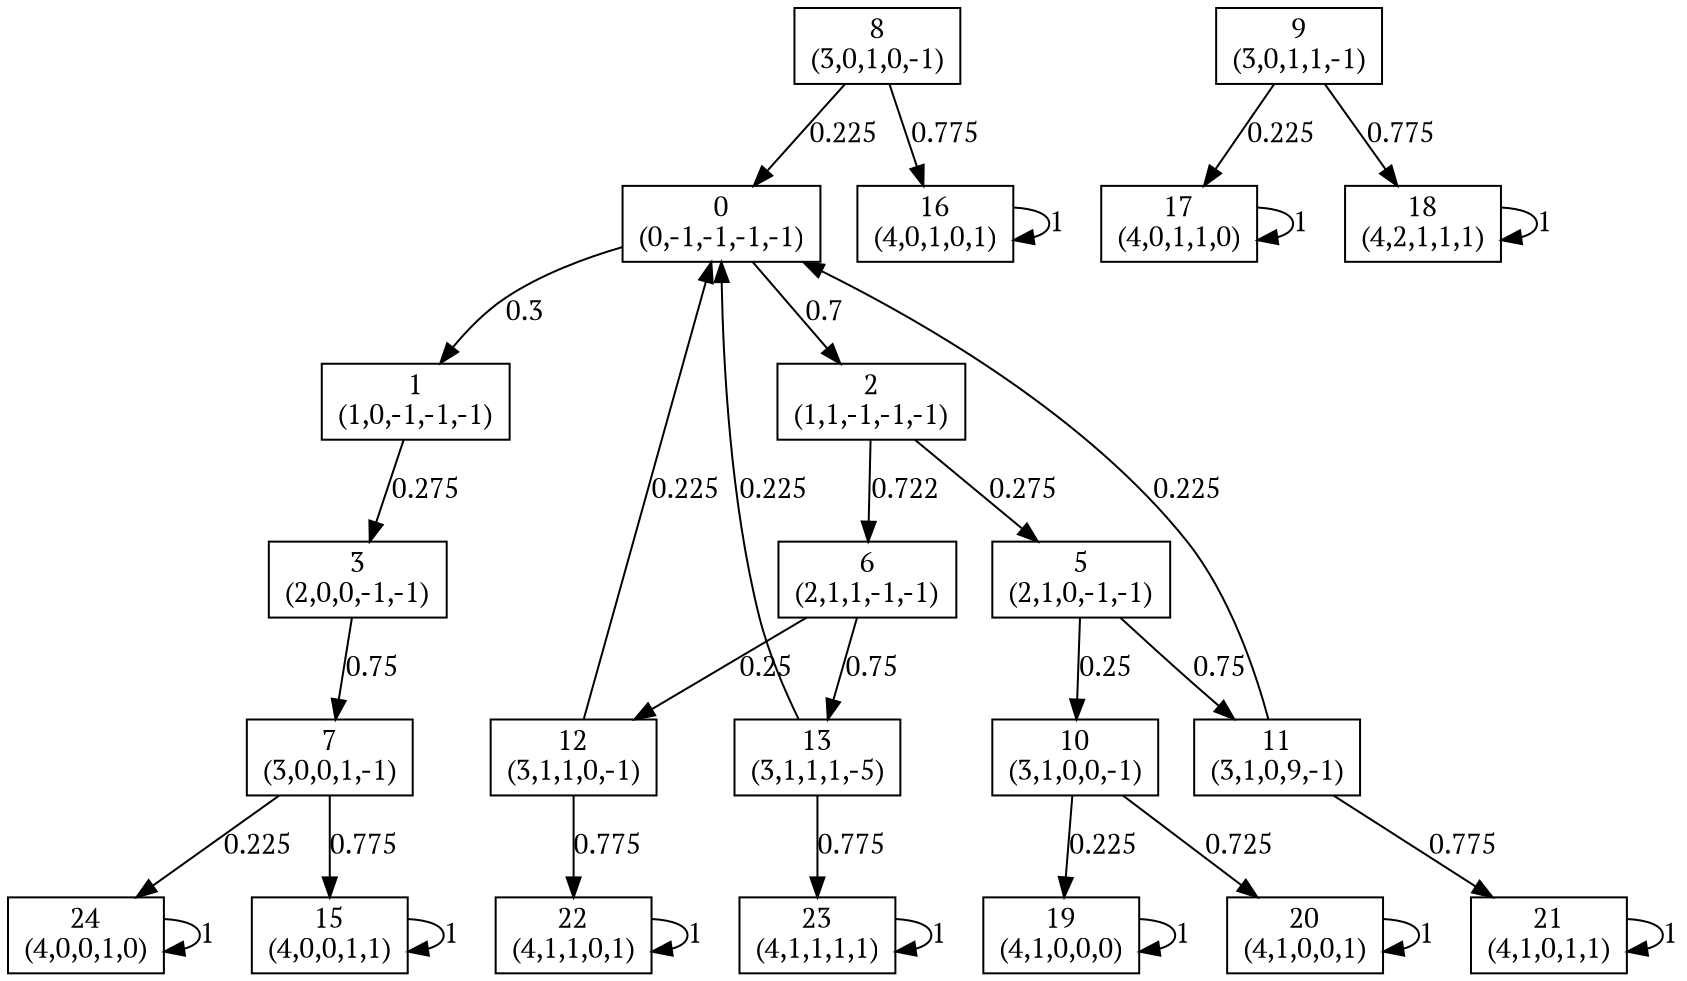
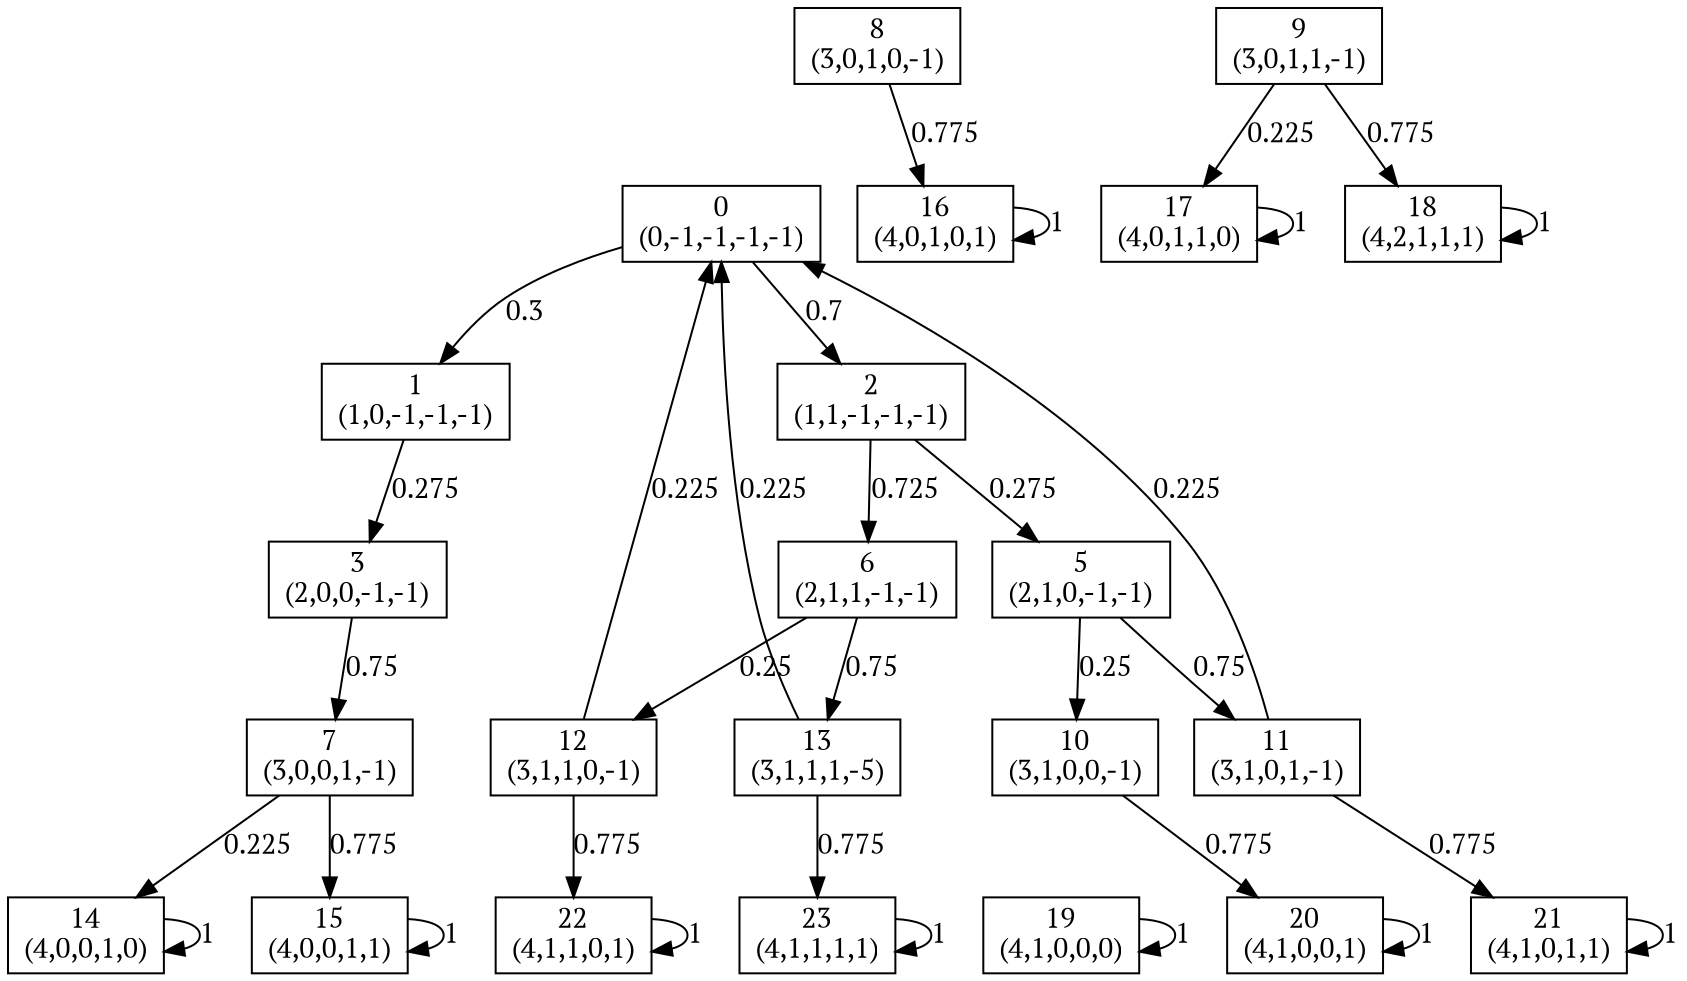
  digraph {
    fontname="PT Serif"
    node [fontname="PT Serif" shape=box]
    edge [fontname="PT Serif"]
    n1 [label="0\n(0,-1,-1,-1,-1)"]
    n2 [label="1\n(1,0,-1,-1,-1)"]
    n3 [label="2\n(1,1,-1,-1,-1)"]
    n4 [label="3\n(2,0,0,-1,-1)"]
    n5 [label="5\n(2,1,0,-1,-1)"]
    n6 [label="6\n(2,1,1,-1,-1)"]
    n7 [label="7\n(3,0,0,1,-1)"]
    n8 [label="10\n(3,1,0,0,-1)"]
-   n9 [label="11\n(3,1,0,9,-1)"]
+   n9 [label="11\n(3,1,0,1,-1)"]
    n10 [label="12\n(3,1,1,0,-1)"]
    n11 [label="13\n(3,1,1,1,-5)"]
-   n12 [label="24\n(4,0,0,1,0)"]
+   n12 [label="14\n(4,0,0,1,0)"]
    n13 [label="15\n(4,0,0,1,1)"]
    n14 [label="8\n(3,0,1,0,-1)"]
    n15 [label="16\n(4,0,1,0,1)"]
    n16 [label="9\n(3,0,1,1,-1)"]
    n17 [label="17\n(4,0,1,1,0)"]
    n18 [label="18\n(4,2,1,1,1)"]
    n19 [label="19\n(4,1,0,0,0)"]
    n20 [label="20\n(4,1,0,0,1)"]
    n21 [label="21\n(4,1,0,1,1)"]
    n22 [label="22\n(4,1,1,0,1)"]
    n23 [label="23\n(4,1,1,1,1)"]
    n1 -> n2 [label=0.3]
    n1 -> n3 [label=0.7]
    n2 -> n4 [label=0.275]
    n3 -> n5 [label=0.275]
-   n3 -> n6 [label=0.722]
+   n3 -> n6 [label=0.725]
    n4 -> n7 [label=0.75]
    n5 -> n8 [label=0.25]
    n5 -> n9 [label=0.75]
    n6 -> n10 [label=0.25]
    n6 -> n11 [label=0.75]
    n7 -> n12 [label=0.225]
    n7 -> n13 [label=0.775]
-   n8 -> n19 [label=0.225]
-   n8 -> n20 [label=0.725]
+   n8 -> n20 [label=0.775]
    n9 -> n1 [label=0.225]
    n9 -> n21 [label=0.775]
    n10 -> n1 [label=0.225]
    n10 -> n22 [label=0.775]
    n11 -> n1 [label=0.225]
    n11 -> n23 [label=0.775]
    n12 -> n12 [label=1]
    n13 -> n13 [label=1]
-   n14 -> n1 [label=0.225]
    n14 -> n15 [label=0.775]
    n15 -> n15 [label=1]
    n16 -> n17 [label=0.225]
    n16 -> n18 [label=0.775]
    n17 -> n17 [label=1]
    n18 -> n18 [label=1]
    n19 -> n19 [label=1]
    n20 -> n20 [label=1]
    n21 -> n21 [label=1]
    n22 -> n22 [label=1]
    n23 -> n23 [label=1]
  }
